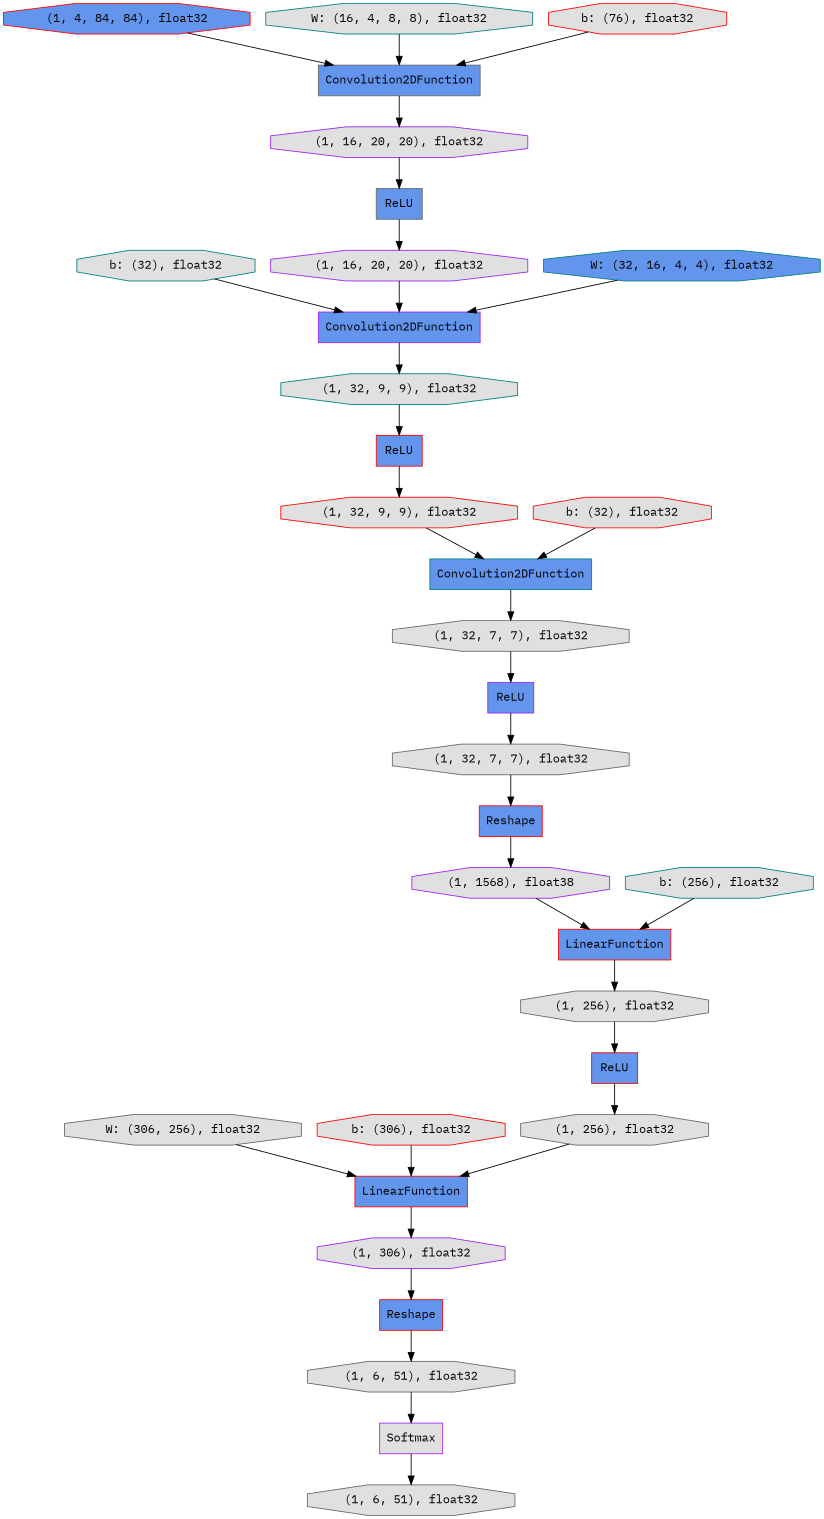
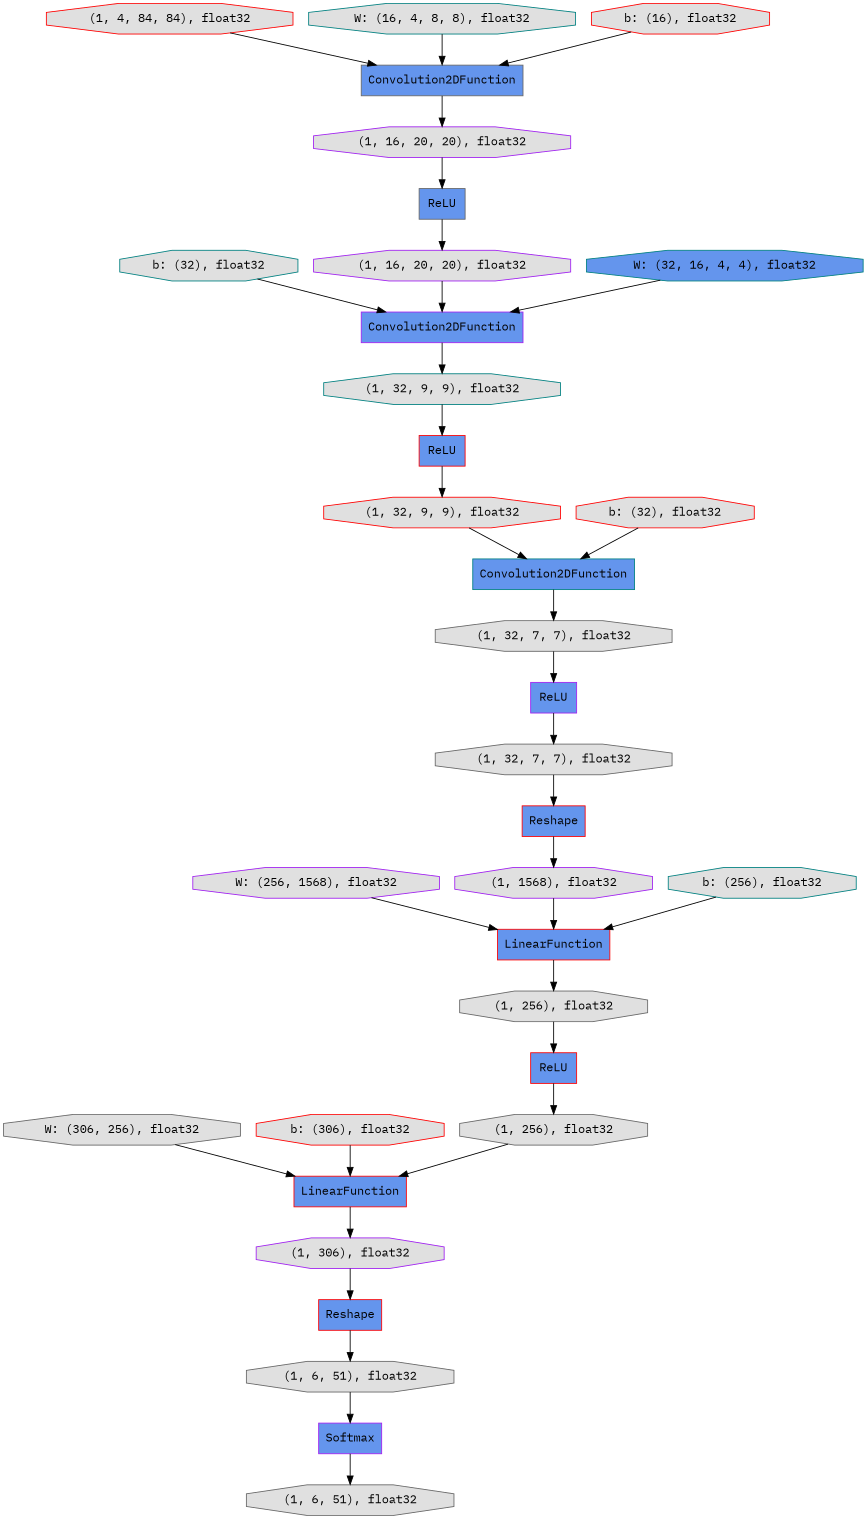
  digraph {
    fontname="IBM Plex Mono"
    rankdir=TB
    node [color=red fillcolor="#E0E0E0" fontname="IBM Plex Mono" shape=octagon style=filled]
    edge [fontname="IBM Plex Mono"]
    n1 [fillcolor="#6495ED" label=LinearFunction shape=record]
    n2 [color=gray40 label="(1, 256), float32"]
    n3 [fillcolor="#6495ED" label=ReLU shape=record]
    n4 [color=gray40 label="(1, 256), float32"]
-   n5 [fillcolor="#6495ED" label="(1, 4, 84, 84), float32"]
+   n5 [label="(1, 4, 84, 84), float32"]
    n6 [color=gray40 fillcolor="#6495ED" label=Convolution2DFunction shape=record]
    n7 [color=purple label="(1, 16, 20, 20), float32"]
    n8 [color=purple fillcolor="#6495ED" label=Convolution2DFunction shape=record]
    n9 [color=teal label="(1, 32, 9, 9), float32"]
    n10 [fillcolor="#6495ED" label=ReLU shape=record]
    n11 [color=teal label="b: (32), float32"]
    n12 [color=gray40 fillcolor="#6495ED" label=ReLU shape=record]
    n13 [color=purple label="(1, 16, 20, 20), float32"]
    n14 [color=purple label="(1, 306), float32"]
    n15 [fillcolor="#6495ED" label=Reshape shape=record]
    n16 [color=gray40 label="(1, 6, 51), float32"]
    n17 [color=purple fillcolor="#6495ED" label=ReLU shape=record]
    n18 [color=gray40 label="(1, 32, 7, 7), float32"]
    n19 [fillcolor="#6495ED" label=Reshape shape=record]
    n20 [fillcolor="#6495ED" label=LinearFunction shape=record]
-   n21 [color=purple label=Softmax shape=record]
+   n21 [color=purple fillcolor="#6495ED" label=Softmax shape=record]
    n22 [color=gray40 label="(1, 6, 51), float32"]
    n23 [color=teal fillcolor="#6495ED" label=Convolution2DFunction shape=record]
    n24 [color=gray40 label="(1, 32, 7, 7), float32"]
    n25 [label="(1, 32, 9, 9), float32"]
    n26 [label="b: (32), float32"]
    n27 [color=gray40 label="W: (306, 256), float32"]
-   n29 [color=purple label="(1, 1568), float38"]
+   n28 [color=purple label="W: (256, 1568), float32"]
+   n29 [color=purple label="(1, 1568), float32"]
    n30 [color=teal label="W: (16, 4, 8, 8), float32"]
    n31 [color=teal label="b: (256), float32"]
-   n32 [label="b: (76), float32"]
+   n32 [label="b: (16), float32"]
    n33 [color=teal fillcolor="#6495ED" label="W: (32, 16, 4, 4), float32"]
    n34 [label="b: (306), float32"]
    n1 -> n2
    n2 -> n3
    n3 -> n4
    n4 -> n20
    n5 -> n6
    n6 -> n7
    n7 -> n12
    n8 -> n9
    n9 -> n10
    n10 -> n25
    n11 -> n8
    n12 -> n13
    n13 -> n8
    n14 -> n15
    n15 -> n16
    n16 -> n21
    n17 -> n18
    n18 -> n19
    n19 -> n29
    n20 -> n14
    n21 -> n22
    n23 -> n24
    n24 -> n17
    n25 -> n23
    n26 -> n23
    n27 -> n20
+   n28 -> n1
    n29 -> n1
    n30 -> n6
    n31 -> n1
    n32 -> n6
    n33 -> n8
    n34 -> n20
  }
